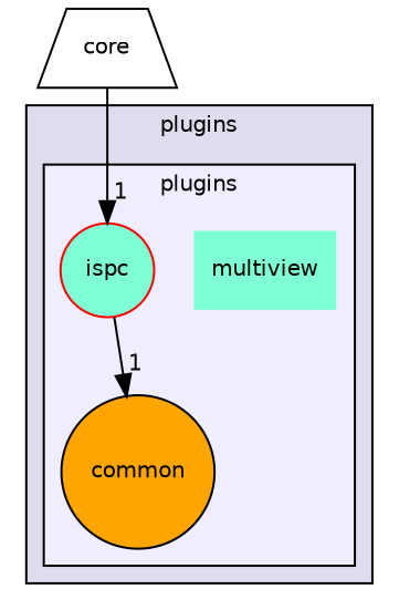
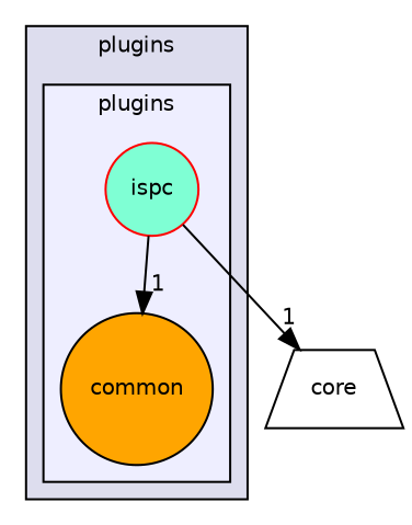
  digraph {
    compound=true
    node [fillcolor=aquamarine fontname=Helvetica fontsize=10 shape=circle style=filled]
    edge [headlabel=1 labeldistance=1.5 labelfontname=Helvetica labelfontsize=10]
-   n1 [label=multiview shape=plaintext]
    n2 [fillcolor=orange label=common]
    n3 [color=red label=ispc]
    n4 [color=black fillcolor=white label=core shape=trapezium]
    subgraph cluster_1 {
      bgcolor="#ddddee"
      fontname=Helvetica
      fontsize=10
      label=plugins
      pencolor=black
      subgraph cluster_2 {
        bgcolor="#eeeeff"
        fontname=Helvetica
        fontsize=10
        label=plugins
        pencolor=black
-       n1
        n2
        n3
      }
    }
    n3 -> n2
-   n4 -> n3
+   n3 -> n4
  }
